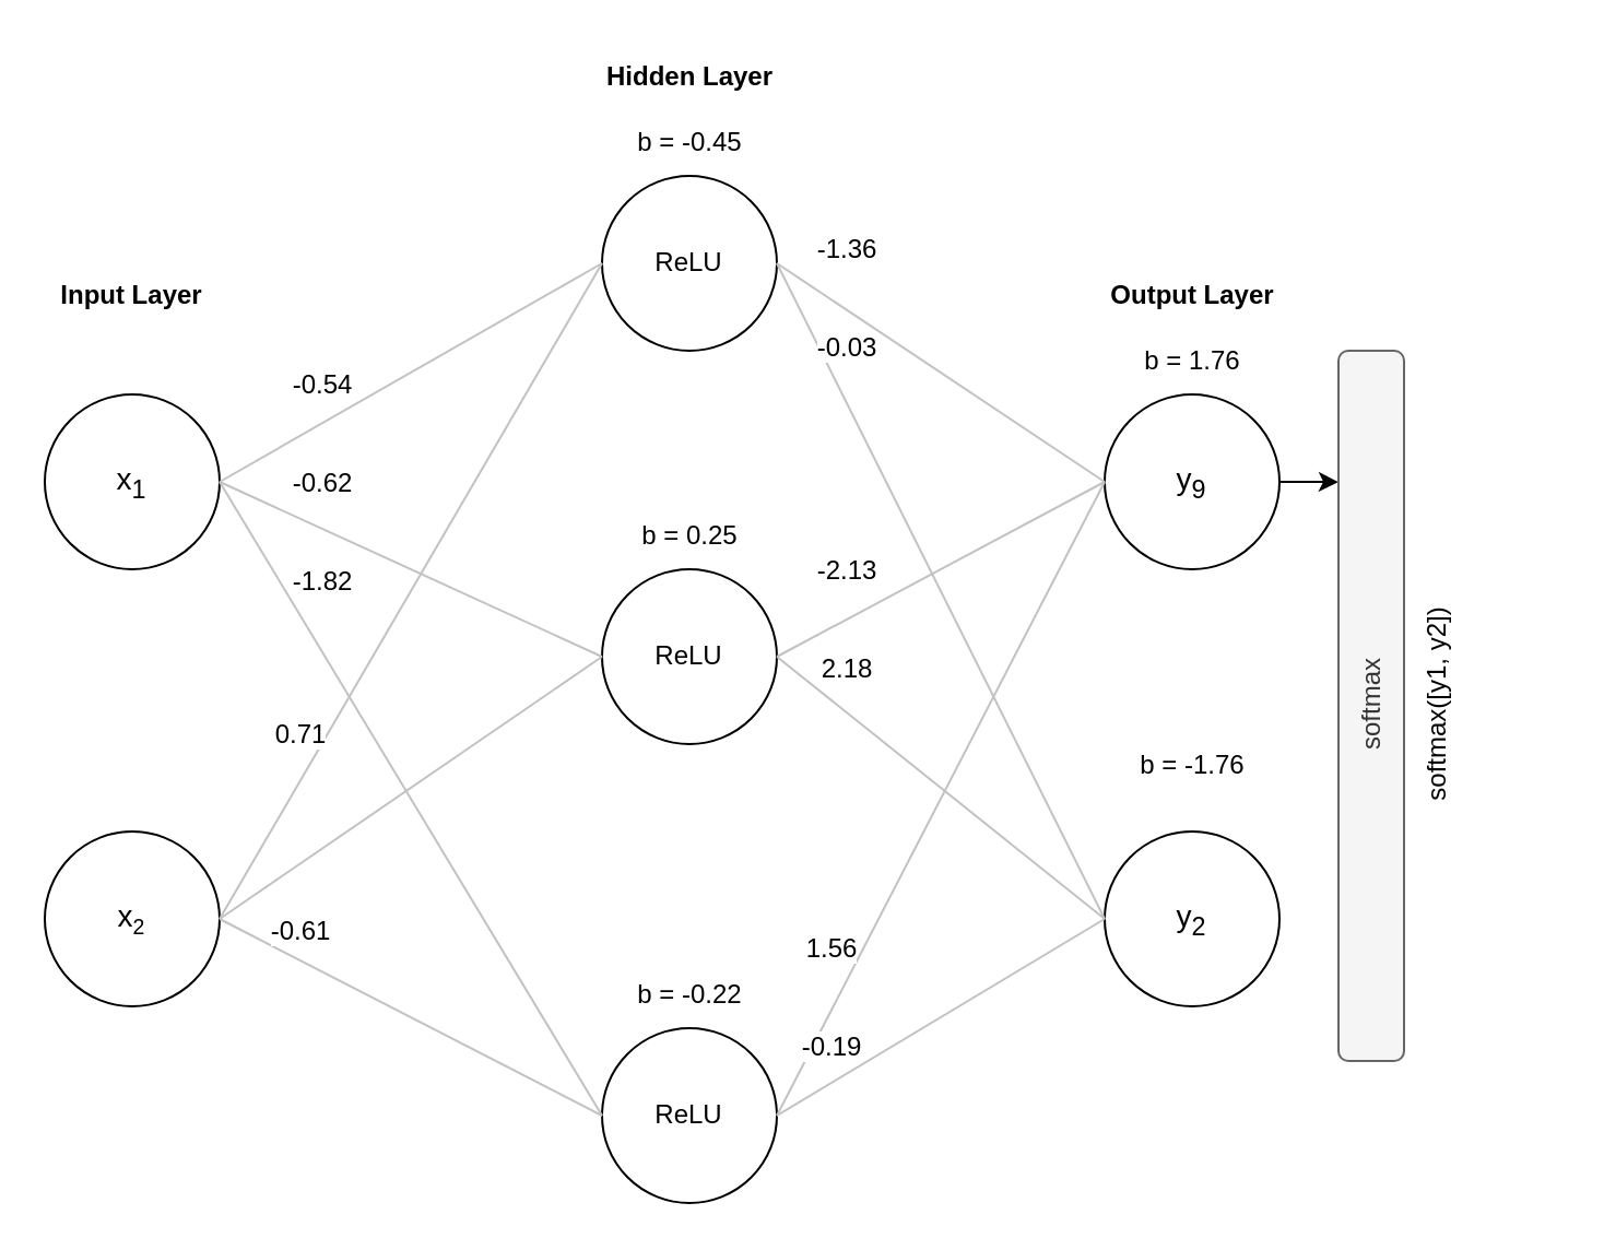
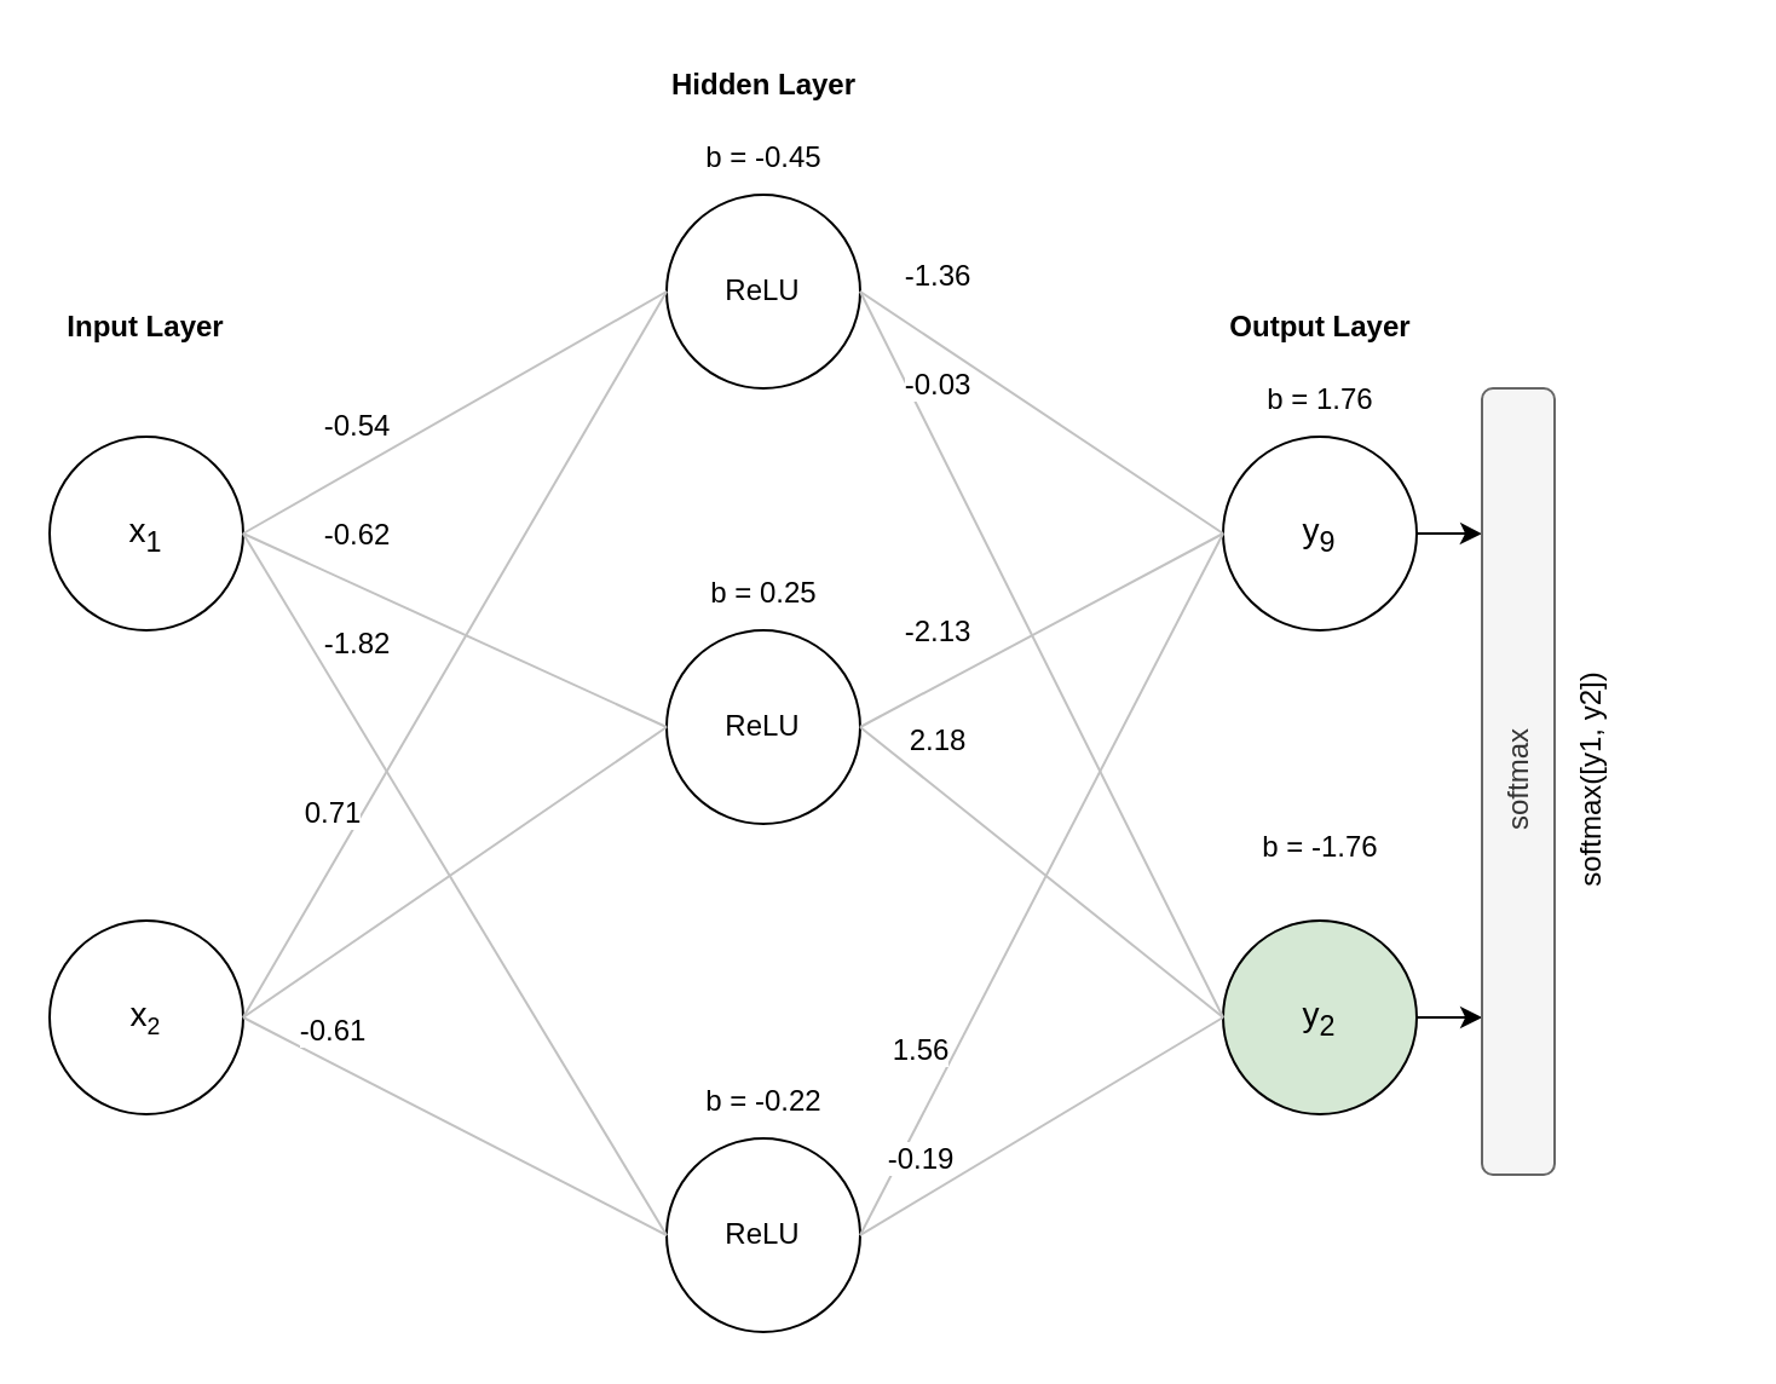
  <mxCell id="0" />
  <mxCell id="1" parent="0" />
  <mxCell id="2" value="&lt;span style=&quot;font-size: 14px;&quot;&gt;x&lt;sub&gt;1&lt;/sub&gt;&lt;/span&gt;" style="ellipse;whiteSpace=wrap;html=1;aspect=fixed;" parent="1" vertex="1"><mxGeometry x="20" y="180" width="80" height="80" as="geometry" /></mxCell>
  <mxCell id="3" value="&lt;font style=&quot;font-size: 14px;&quot;&gt;x&lt;/font&gt;&lt;font style=&quot;font-size: 11.667px;&quot;&gt;&lt;sub&gt;2&lt;/sub&gt;&lt;/font&gt;" style="ellipse;whiteSpace=wrap;html=1;aspect=fixed;" parent="1" vertex="1"><mxGeometry x="20" y="380" width="80" height="80" as="geometry" /></mxCell>
  <mxCell id="4" value="ReLU" style="ellipse;whiteSpace=wrap;html=1;aspect=fixed;" parent="1" vertex="1"><mxGeometry x="275" y="80" width="80" height="80" as="geometry" /></mxCell>
  <mxCell id="5" value="ReLU" style="ellipse;whiteSpace=wrap;html=1;aspect=fixed;" parent="1" vertex="1"><mxGeometry x="275" y="260" width="80" height="80" as="geometry" /></mxCell>
  <mxCell id="6" value="ReLU" style="ellipse;whiteSpace=wrap;html=1;aspect=fixed;" parent="1" vertex="1"><mxGeometry x="275" y="470" width="80" height="80" as="geometry" /></mxCell>
  <mxCell id="7" style="edgeStyle=orthogonalEdgeStyle;rounded=0;orthogonalLoop=1;jettySize=auto;html=1;entryX=0.815;entryY=1;entryDx=0;entryDy=0;entryPerimeter=0;" edge="1" parent="1" source="8" target="42"><mxGeometry relative="1" as="geometry" /></mxCell>
  <mxCell id="8" value="&lt;font style=&quot;font-size: 14px;&quot;&gt;y&lt;sub&gt;9&lt;/sub&gt;&lt;/font&gt;" style="ellipse;whiteSpace=wrap;html=1;aspect=fixed;" parent="1" vertex="1"><mxGeometry x="505" y="180" width="80" height="80" as="geometry" /></mxCell>
- <mxCell id="10" value="&lt;font style=&quot;font-size: 14px;&quot;&gt;y&lt;sub&gt;2&lt;/sub&gt;&lt;/font&gt;" style="ellipse;whiteSpace=wrap;html=1;aspect=fixed;" parent="1" vertex="1"><mxGeometry x="505" y="380" width="80" height="80" as="geometry" /></mxCell>
+ <mxCell id="9" style="edgeStyle=orthogonalEdgeStyle;rounded=0;orthogonalLoop=1;jettySize=auto;html=1;entryX=0.2;entryY=0.998;entryDx=0;entryDy=0;entryPerimeter=0;" edge="1" parent="1" source="10" target="42"><mxGeometry relative="1" as="geometry" /></mxCell>
+ <mxCell id="10" value="&lt;font style=&quot;font-size: 14px;&quot;&gt;y&lt;sub&gt;2&lt;/sub&gt;&lt;/font&gt;" style="ellipse;whiteSpace=wrap;html=1;aspect=fixed;fillColor=#d5e8d4;" parent="1" vertex="1"><mxGeometry x="505" y="380" width="80" height="80" as="geometry" /></mxCell>
  <mxCell id="11" value="" style="endArrow=none;html=1;rounded=0;exitX=1;exitY=0.5;exitDx=0;exitDy=0;entryX=0;entryY=0.5;entryDx=0;entryDy=0;fillColor=#f5f5f5;strokeColor=#c2c2c2;" parent="1" source="2" target="4" edge="1"><mxGeometry width="50" height="50" relative="1" as="geometry"><mxPoint x="295" y="350" as="sourcePoint" /><mxPoint x="345" y="300" as="targetPoint" /></mxGeometry></mxCell>
  <mxCell id="12" value="" style="endArrow=none;html=1;rounded=0;exitX=1;exitY=0.5;exitDx=0;exitDy=0;entryX=0;entryY=0.5;entryDx=0;entryDy=0;fillColor=#f5f5f5;strokeColor=#c2c2c2;" parent="1" source="2" target="5" edge="1"><mxGeometry width="50" height="50" relative="1" as="geometry"><mxPoint x="135" y="280" as="sourcePoint" /><mxPoint x="185" y="230" as="targetPoint" /></mxGeometry></mxCell>
  <mxCell id="13" value="" style="endArrow=none;html=1;rounded=0;exitX=1;exitY=0.5;exitDx=0;exitDy=0;entryX=0;entryY=0.5;entryDx=0;entryDy=0;fillColor=#f5f5f5;strokeColor=#c2c2c2;" parent="1" source="2" target="6" edge="1"><mxGeometry width="50" height="50" relative="1" as="geometry"><mxPoint x="125" y="360" as="sourcePoint" /><mxPoint x="175" y="310" as="targetPoint" /></mxGeometry></mxCell>
  <mxCell id="14" value="" style="endArrow=none;html=1;rounded=0;exitX=1;exitY=0.5;exitDx=0;exitDy=0;entryX=0;entryY=0.5;entryDx=0;entryDy=0;fillColor=#f5f5f5;strokeColor=#c2c2c2;" parent="1" source="3" target="4" edge="1"><mxGeometry width="50" height="50" relative="1" as="geometry"><mxPoint x="295" y="350" as="sourcePoint" /><mxPoint x="345" y="300" as="targetPoint" /></mxGeometry></mxCell>
  <mxCell id="15" value="" style="endArrow=none;html=1;rounded=0;exitX=1;exitY=0.5;exitDx=0;exitDy=0;entryX=0;entryY=0.5;entryDx=0;entryDy=0;fillColor=#f5f5f5;strokeColor=#c2c2c2;" parent="1" source="3" target="5" edge="1"><mxGeometry width="50" height="50" relative="1" as="geometry"><mxPoint x="295" y="350" as="sourcePoint" /><mxPoint x="345" y="300" as="targetPoint" /></mxGeometry></mxCell>
  <mxCell id="16" value="" style="endArrow=none;html=1;rounded=0;exitX=1;exitY=0.5;exitDx=0;exitDy=0;entryX=0;entryY=0.5;entryDx=0;entryDy=0;fillColor=#f5f5f5;strokeColor=#c2c2c2;" parent="1" source="3" target="6" edge="1"><mxGeometry width="50" height="50" relative="1" as="geometry"><mxPoint x="295" y="350" as="sourcePoint" /><mxPoint x="345" y="300" as="targetPoint" /></mxGeometry></mxCell>
  <mxCell id="17" value="" style="endArrow=none;html=1;rounded=0;exitX=1;exitY=0.5;exitDx=0;exitDy=0;entryX=0;entryY=0.5;entryDx=0;entryDy=0;fillColor=#f5f5f5;strokeColor=#c2c2c2;" parent="1" source="4" target="8" edge="1"><mxGeometry width="50" height="50" relative="1" as="geometry"><mxPoint x="345" y="160" as="sourcePoint" /><mxPoint x="395" y="110" as="targetPoint" /></mxGeometry></mxCell>
  <mxCell id="18" value="" style="endArrow=none;html=1;rounded=0;exitX=1;exitY=0.5;exitDx=0;exitDy=0;entryX=0;entryY=0.5;entryDx=0;entryDy=0;fillColor=#f5f5f5;strokeColor=#c2c2c2;" parent="1" source="5" target="8" edge="1"><mxGeometry width="50" height="50" relative="1" as="geometry"><mxPoint x="365" y="130" as="sourcePoint" /><mxPoint x="515" y="230" as="targetPoint" /></mxGeometry></mxCell>
  <mxCell id="19" value="" style="endArrow=none;html=1;rounded=0;exitX=1;exitY=0.5;exitDx=0;exitDy=0;entryX=0;entryY=0.5;entryDx=0;entryDy=0;fillColor=#f5f5f5;strokeColor=#c2c2c2;" parent="1" source="6" target="8" edge="1"><mxGeometry width="50" height="50" relative="1" as="geometry"><mxPoint x="365" y="130" as="sourcePoint" /><mxPoint x="515" y="230" as="targetPoint" /></mxGeometry></mxCell>
  <mxCell id="20" value="" style="endArrow=none;html=1;rounded=0;exitX=0;exitY=0.5;exitDx=0;exitDy=0;entryX=1;entryY=0.5;entryDx=0;entryDy=0;fillColor=#f5f5f5;strokeColor=#c2c2c2;" parent="1" source="10" target="4" edge="1"><mxGeometry width="50" height="50" relative="1" as="geometry"><mxPoint x="365" y="130" as="sourcePoint" /><mxPoint x="515" y="230" as="targetPoint" /></mxGeometry></mxCell>
  <mxCell id="21" value="" style="endArrow=none;html=1;rounded=0;exitX=1;exitY=0.5;exitDx=0;exitDy=0;entryX=0;entryY=0.5;entryDx=0;entryDy=0;fillColor=#f5f5f5;strokeColor=#c2c2c2;" parent="1" source="5" target="10" edge="1"><mxGeometry width="50" height="50" relative="1" as="geometry"><mxPoint x="365" y="310" as="sourcePoint" /><mxPoint x="515" y="230" as="targetPoint" /></mxGeometry></mxCell>
  <mxCell id="22" value="" style="endArrow=none;html=1;rounded=0;exitX=1;exitY=0.5;exitDx=0;exitDy=0;entryX=0;entryY=0.5;entryDx=0;entryDy=0;fillColor=#f5f5f5;strokeColor=#c2c2c2;" parent="1" source="6" target="10" edge="1"><mxGeometry width="50" height="50" relative="1" as="geometry"><mxPoint x="365" y="310" as="sourcePoint" /><mxPoint x="515" y="430" as="targetPoint" /></mxGeometry></mxCell>
  <mxCell id="23" value="Input Layer" style="text;html=1;strokeColor=none;fillColor=none;align=center;verticalAlign=middle;whiteSpace=wrap;rounded=0;fontStyle=1" parent="1" vertex="1"><mxGeometry x="24" y="120" width="72" height="30" as="geometry" /></mxCell>
  <mxCell id="24" value="Output Layer" style="text;html=1;strokeColor=none;fillColor=none;align=center;verticalAlign=middle;whiteSpace=wrap;rounded=0;fontStyle=1" parent="1" vertex="1"><mxGeometry x="503.5" y="120" width="83" height="30" as="geometry" /></mxCell>
  <mxCell id="25" value="Hidden Layer" style="text;html=1;strokeColor=none;fillColor=none;align=center;verticalAlign=middle;whiteSpace=wrap;rounded=0;fontStyle=1" parent="1" vertex="1"><mxGeometry x="268.5" y="20" width="93" height="30" as="geometry" /></mxCell>
  <mxCell id="26" value="&lt;pre style=&quot;box-sizing: unset; font-family: var(--jp-code-font-family); font-size: var(--jp-code-font-size); line-height: normal; color: var(--jp-content-font-color1); border: none; margin-top: 0px; margin-bottom: 0px; padding: 0px; overflow: auto; word-break: break-all; overflow-wrap: break-word; text-align: left; background-color: rgb(255, 255, 255);&quot;&gt;-0.54&lt;/pre&gt;" style="text;html=1;align=center;verticalAlign=middle;resizable=0;points=[];autosize=1;strokeColor=none;fillColor=none;" parent="1" vertex="1"><mxGeometry x="122" y="160" width="50" height="30" as="geometry" /></mxCell>
  <mxCell id="27" value="&lt;pre style=&quot;box-sizing: unset; font-family: var(--jp-code-font-family); font-size: var(--jp-code-font-size); line-height: normal; color: var(--jp-content-font-color1); border: none; margin-top: 0px; margin-bottom: 0px; padding: 0px; overflow: auto; word-break: break-all; overflow-wrap: break-word; text-align: left; background-color: rgb(255, 255, 255);&quot;&gt;-0.62&lt;/pre&gt;" style="text;html=1;align=center;verticalAlign=middle;resizable=0;points=[];autosize=1;strokeColor=none;fillColor=none;" parent="1" vertex="1"><mxGeometry x="122" y="205" width="50" height="30" as="geometry" /></mxCell>
  <mxCell id="28" value="&lt;pre style=&quot;box-sizing: unset; font-family: var(--jp-code-font-family); font-size: var(--jp-code-font-size); line-height: normal; color: var(--jp-content-font-color1); border: none; margin-top: 0px; margin-bottom: 0px; padding: 0px; overflow: auto; word-break: break-all; overflow-wrap: break-word; text-align: left; background-color: rgb(255, 255, 255);&quot;&gt;-1.82&lt;/pre&gt;" style="text;html=1;align=center;verticalAlign=middle;resizable=0;points=[];autosize=1;strokeColor=none;fillColor=none;" parent="1" vertex="1"><mxGeometry x="122" y="250" width="50" height="30" as="geometry" /></mxCell>
  <mxCell id="29" value="b =&amp;nbsp;-0.45" style="text;html=1;align=center;verticalAlign=middle;resizable=0;points=[];autosize=1;strokeColor=none;fillColor=none;" parent="1" vertex="1"><mxGeometry x="280" y="50" width="70" height="30" as="geometry" /></mxCell>
  <mxCell id="30" value="b =&amp;nbsp;0.25" style="text;html=1;align=center;verticalAlign=middle;resizable=0;points=[];autosize=1;strokeColor=none;fillColor=none;" parent="1" vertex="1"><mxGeometry x="280" y="230" width="70" height="30" as="geometry" /></mxCell>
  <mxCell id="31" value="b =&amp;nbsp;-0.22" style="text;html=1;align=center;verticalAlign=middle;resizable=0;points=[];autosize=1;strokeColor=none;fillColor=none;" parent="1" vertex="1"><mxGeometry x="280" y="440" width="70" height="30" as="geometry" /></mxCell>
  <mxCell id="32" value="&lt;pre style=&quot;box-sizing: unset; font-family: var(--jp-code-font-family); font-size: var(--jp-code-font-size); line-height: normal; color: var(--jp-content-font-color1); border: none; margin-top: 0px; margin-bottom: 0px; padding: 0px; overflow: auto; word-break: break-all; overflow-wrap: break-word; text-align: left; background-color: rgb(255, 255, 255);&quot;&gt;0.71&lt;/pre&gt;" style="text;html=1;align=center;verticalAlign=middle;resizable=0;points=[];autosize=1;strokeColor=none;fillColor=none;" parent="1" vertex="1"><mxGeometry x="112" y="320" width="50" height="30" as="geometry" /></mxCell>
  <mxCell id="33" value="&lt;pre style=&quot;box-sizing: unset; font-family: var(--jp-code-font-family); font-size: var(--jp-code-font-size); line-height: normal; color: var(--jp-content-font-color1); border: none; margin-top: 0px; margin-bottom: 0px; padding: 0px; overflow: auto; word-break: break-all; overflow-wrap: break-word; text-align: left; background-color: rgb(255, 255, 255);&quot;&gt;-0.61&lt;/pre&gt;" style="text;html=1;align=center;verticalAlign=middle;resizable=0;points=[];autosize=1;strokeColor=none;fillColor=none;" parent="1" vertex="1"><mxGeometry x="112" y="410" width="50" height="30" as="geometry" /></mxCell>
  <mxCell id="34" value="&lt;pre style=&quot;box-sizing: unset; font-family: var(--jp-code-font-family); font-size: var(--jp-code-font-size); line-height: normal; color: var(--jp-content-font-color1); border: none; margin-top: 0px; margin-bottom: 0px; padding: 0px; overflow: auto; word-break: break-all; overflow-wrap: break-word; text-align: left; background-color: rgb(255, 255, 255);&quot;&gt;-1.36&lt;/pre&gt;" style="text;html=1;align=center;verticalAlign=middle;resizable=0;points=[];autosize=1;strokeColor=none;fillColor=none;" parent="1" vertex="1"><mxGeometry x="361.5" y="97.5" width="50" height="30" as="geometry" /></mxCell>
  <mxCell id="35" value="&lt;pre style=&quot;box-sizing: unset; font-family: var(--jp-code-font-family); font-size: var(--jp-code-font-size); line-height: normal; color: var(--jp-content-font-color1); border: none; margin-top: 0px; margin-bottom: 0px; padding: 0px; overflow: auto; word-break: break-all; overflow-wrap: break-word; text-align: left; background-color: rgb(255, 255, 255);&quot;&gt;-0.03&lt;/pre&gt;" style="text;html=1;align=center;verticalAlign=middle;resizable=0;points=[];autosize=1;strokeColor=none;fillColor=none;" parent="1" vertex="1"><mxGeometry x="361.5" y="142.5" width="50" height="30" as="geometry" /></mxCell>
  <mxCell id="36" value="&lt;pre style=&quot;box-sizing: unset; font-family: var(--jp-code-font-family); font-size: var(--jp-code-font-size); line-height: normal; color: var(--jp-content-font-color1); border: none; margin-top: 0px; margin-bottom: 0px; padding: 0px; overflow: auto; word-break: break-all; overflow-wrap: break-word; text-align: left; background-color: rgb(255, 255, 255);&quot;&gt;2.18&lt;/pre&gt;" style="text;html=1;align=center;verticalAlign=middle;resizable=0;points=[];autosize=1;strokeColor=none;fillColor=none;" parent="1" vertex="1"><mxGeometry x="361.5" y="290" width="50" height="30" as="geometry" /></mxCell>
  <mxCell id="37" value="&lt;pre style=&quot;box-sizing: unset; font-family: var(--jp-code-font-family); font-size: var(--jp-code-font-size); line-height: normal; color: var(--jp-content-font-color1); border: none; margin-top: 0px; margin-bottom: 0px; padding: 0px; overflow: auto; word-break: break-all; overflow-wrap: break-word; text-align: left; background-color: rgb(255, 255, 255);&quot;&gt;-2.13&lt;/pre&gt;" style="text;html=1;align=center;verticalAlign=middle;resizable=0;points=[];autosize=1;strokeColor=none;fillColor=none;" parent="1" vertex="1"><mxGeometry x="361.5" y="245" width="50" height="30" as="geometry" /></mxCell>
  <mxCell id="38" value="&lt;pre style=&quot;box-sizing: unset; font-family: var(--jp-code-font-family); font-size: var(--jp-code-font-size); line-height: normal; color: var(--jp-content-font-color1); border: none; margin-top: 0px; margin-bottom: 0px; padding: 0px; overflow: auto; word-break: break-all; overflow-wrap: break-word; text-align: left; background-color: rgb(255, 255, 255);&quot;&gt;-0.19&lt;/pre&gt;" style="text;html=1;align=center;verticalAlign=middle;resizable=0;points=[];autosize=1;strokeColor=none;fillColor=none;" parent="1" vertex="1"><mxGeometry x="355" y="462.5" width="50" height="30" as="geometry" /></mxCell>
  <mxCell id="39" value="&lt;pre style=&quot;box-sizing: unset; font-family: var(--jp-code-font-family); font-size: var(--jp-code-font-size); line-height: normal; color: var(--jp-content-font-color1); border: none; margin-top: 0px; margin-bottom: 0px; padding: 0px; overflow: auto; word-break: break-all; overflow-wrap: break-word; text-align: left; background-color: rgb(255, 255, 255);&quot;&gt;1.56&lt;/pre&gt;" style="text;html=1;align=center;verticalAlign=middle;resizable=0;points=[];autosize=1;strokeColor=none;fillColor=none;" parent="1" vertex="1"><mxGeometry x="355" y="417.5" width="50" height="30" as="geometry" /></mxCell>
  <mxCell id="40" value="b = 1.76" style="text;html=1;align=center;verticalAlign=middle;resizable=0;points=[];autosize=1;strokeColor=none;fillColor=none;" parent="1" vertex="1"><mxGeometry x="510" y="150" width="70" height="30" as="geometry" /></mxCell>
  <mxCell id="41" value="b = -1.76" style="text;html=1;align=center;verticalAlign=middle;resizable=0;points=[];autosize=1;strokeColor=none;fillColor=none;" parent="1" vertex="1"><mxGeometry x="510" y="335" width="70" height="30" as="geometry" /></mxCell>
  <mxCell id="42" value="softmax" style="rounded=1;direction=south;fillColor=#f5f5f5;fontColor=#333333;strokeColor=#666666;labelPosition=center;verticalLabelPosition=middle;align=center;verticalAlign=middle;horizontal=0;flipH=0;flipV=1;labelBorderColor=none;labelBackgroundColor=none;whiteSpace=wrap;html=1;" vertex="1" parent="1"><mxGeometry x="612" y="160" width="30" height="325" as="geometry" /></mxCell>
  <mxCell id="43" value="softmax([y1, y2])" style="text;html=1;align=center;verticalAlign=middle;resizable=0;points=[];autosize=1;strokeColor=none;fillColor=none;rotation=270;" vertex="1" parent="1"><mxGeometry x="602" y="307.5" width="110" height="30" as="geometry" /></mxCell>
